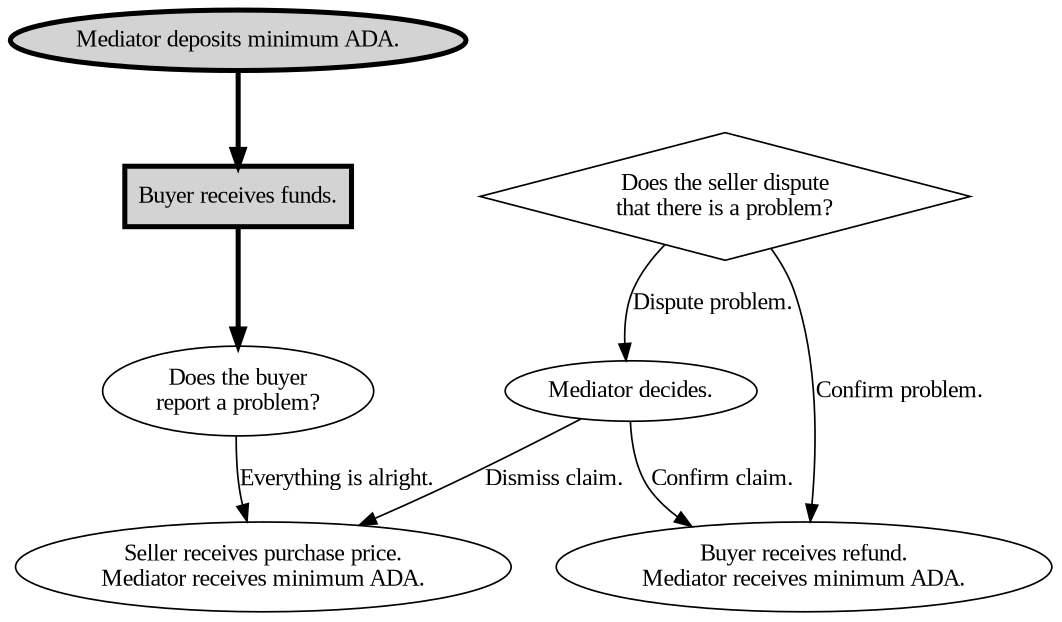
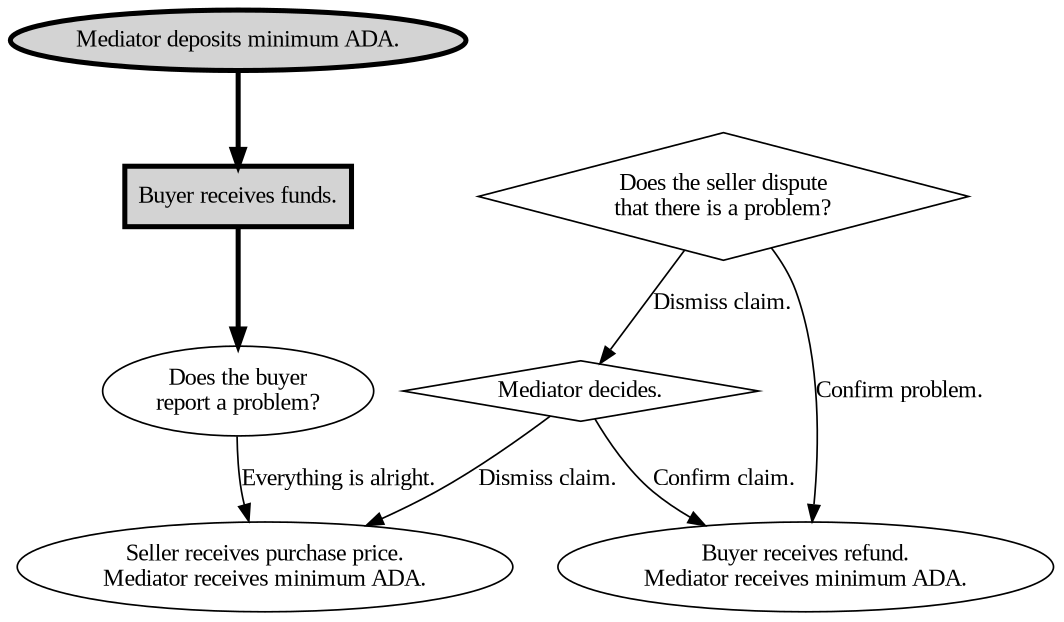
  digraph {
    fontname="Liberation Serif"
    node [fontname="Liberation Serif" shape=oval]
    edge [fontname="Liberation Serif"]
    n1 [fillcolor=lightgray label="Mediator deposits minimum ADA." penwidth=3 style=filled]
    n2 [fillcolor=lightgray label="Buyer receives funds." penwidth=3 shape=rectangle style=filled]
    n3 [label="Does the buyer\nreport a problem?" shape=ellipse]
    n4 [label="Seller receives purchase price.\nMediator receives minimum ADA."]
    n5 [label="Does the seller dispute\nthat there is a problem?" shape=diamond]
-   n6 [label="Mediator decides." shape=ellipse]
+   n6 [label="Mediator decides." shape=diamond]
    n7 [label="Buyer receives refund.\nMediator receives minimum ADA."]
    n1 -> n2 [penwidth=3]
    n2 -> n3 [penwidth=3]
    n3 -> n4 [label="Everything is alright."]
-   n5 -> n6 [label="Dispute problem."]
+   n5 -> n6 [label="Dismiss claim."]
    n5 -> n7 [label="Confirm problem."]
    n6 -> n4 [label="Dismiss claim."]
    n6 -> n7 [label="Confirm claim."]
  }
